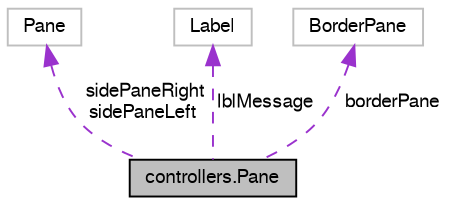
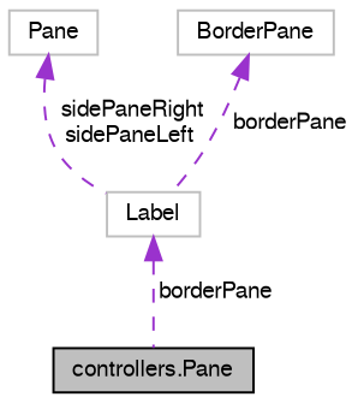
  digraph {
    node [color=grey75 fontname=FreeSans fontsize=10 shape=record]
    edge [color=darkorchid3 dir=back fontname=FreeSans fontsize=10 labelfontname=FreeSans labelfontsize=10 style=dashed]
    n1 [color=black fillcolor=grey75 fontcolor=black height=0.2 label="controllers.Pane" style=filled width=0.4]
    n2 [height=0.2 label=Pane width=0.4]
    n3 [height=0.2 label=Label width=0.4]
    n4 [height=0.2 label=BorderPane width=0.4]
-   n2 -> n1 [label=" sidePaneRight\nsidePaneLeft"]
-   n3 -> n1 [label=" lblMessage"]
-   n4 -> n1 [label=" borderPane"]
+   n2 -> n3 [label=" sidePaneRight\nsidePaneLeft"]
+   n3 -> n1 [label=" borderPane"]
+   n4 -> n3 [label=" borderPane"]
  }
